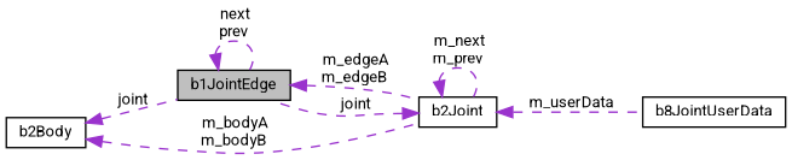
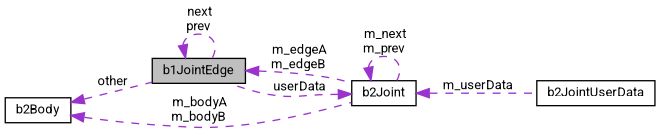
  digraph {
    fontname=Roboto
    rankdir=LR
    node [color=black fillcolor=white fontname=Roboto fontsize=10 shape=record style=filled]
    edge [color=darkorchid3 dir=back fontname=Roboto fontsize=10 labelfontname=Helvetica labelfontsize=10 style=dashed]
    n1 [fillcolor=grey75 fontcolor=black height=0.2 label=b1JointEdge width=0.4]
    n2 [height=0.2 label=b2Joint width=0.4]
-   n3 [height=0.2 label=b8JointUserData width=0.4]
+   n3 [height=0.2 label=b2JointUserData width=0.4]
    n4 [height=0.2 label=b2Body width=0.4]
    n1 -> n1 [label=" next\nprev"]
    n1 -> n2 [label=" m_edgeA\nm_edgeB"]
-   n2 -> n1 [label=" joint"]
+   n2 -> n1 [label=" userData"]
    n2 -> n2 [label=" m_next\nm_prev"]
    n2 -> n3 [label=" m_userData"]
-   n4 -> n1 [label=" joint"]
+   n4 -> n1 [label=" other"]
    n4 -> n2 [label=" m_bodyA\nm_bodyB"]
  }
